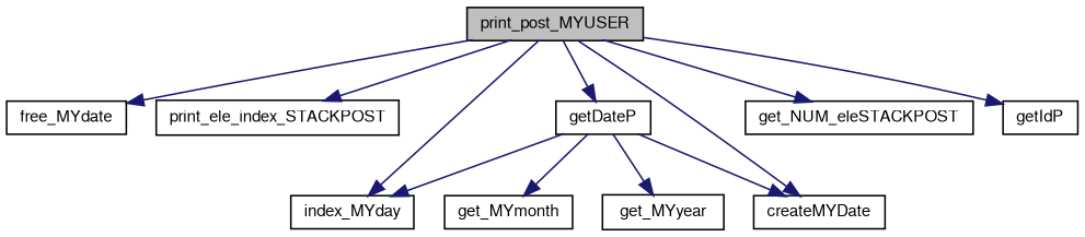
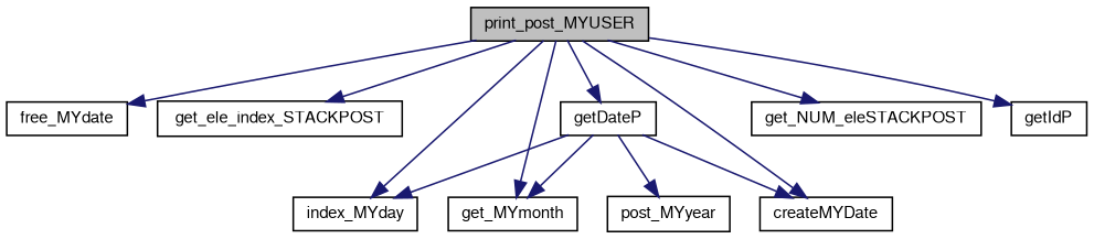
  digraph {
    rankdir=TB
    node [color=black fillcolor=white fontname=FreeSans fontsize=10 shape=record style=filled]
    edge [color=midnightblue fontname=FreeSans fontsize=10 labelfontname=FreeSans labelfontsize=10 style=solid]
    n1 [fillcolor=grey75 fontcolor=black height=0.2 label=print_post_MYUSER width=0.4]
    n2 [height=0.2 label=free_MYdate width=0.4]
-   n3 [height=0.2 label=print_ele_index_STACKPOST width=0.4]
+   n3 [height=0.2 label=get_ele_index_STACKPOST width=0.4]
    n4 [height=0.2 label=index_MYday width=0.4]
    n5 [height=0.2 label=get_MYmonth width=0.4]
    n6 [height=0.2 label=get_NUM_eleSTACKPOST width=0.4]
    n7 [height=0.2 label=getDateP width=0.4]
    n8 [height=0.2 label=getIdP width=0.4]
    n9 [height=0.2 label=createMYDate width=0.4]
-   n10 [height=0.2 label=get_MYyear width=0.4]
+   n10 [height=0.2 label=post_MYyear width=0.4]
    n1 -> n2
    n1 -> n3
    n1 -> n4
+   n1 -> n5
    n1 -> n6
    n1 -> n7
    n1 -> n8
    n1 -> n9
    n7 -> n4
    n7 -> n5
    n7 -> n9
    n7 -> n10
  }
